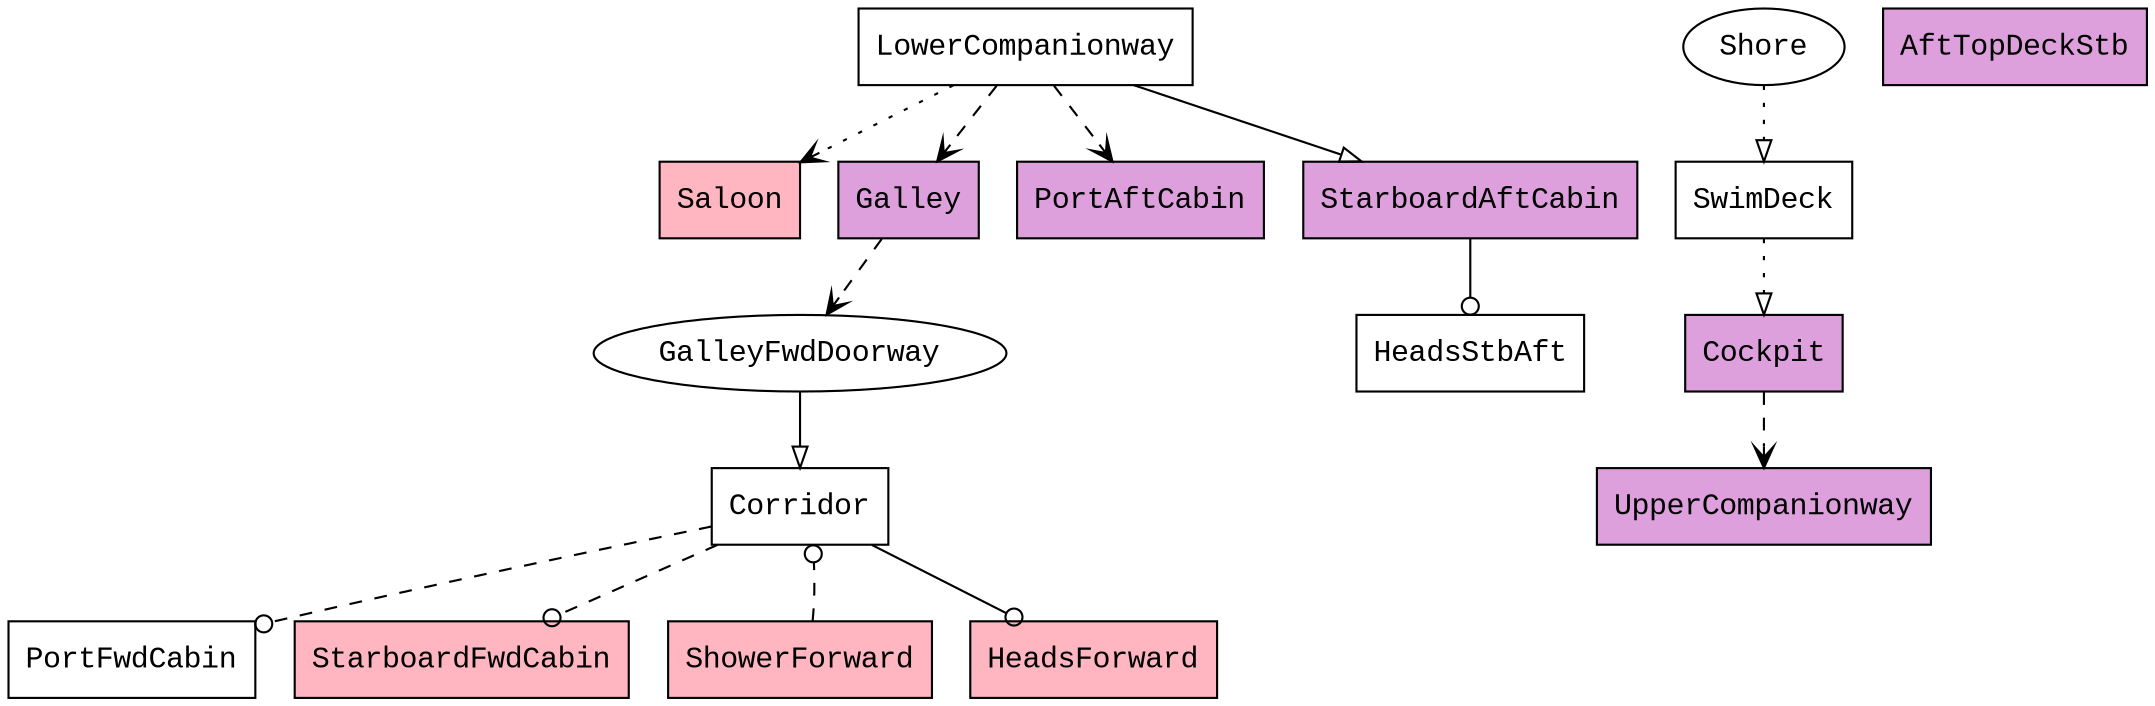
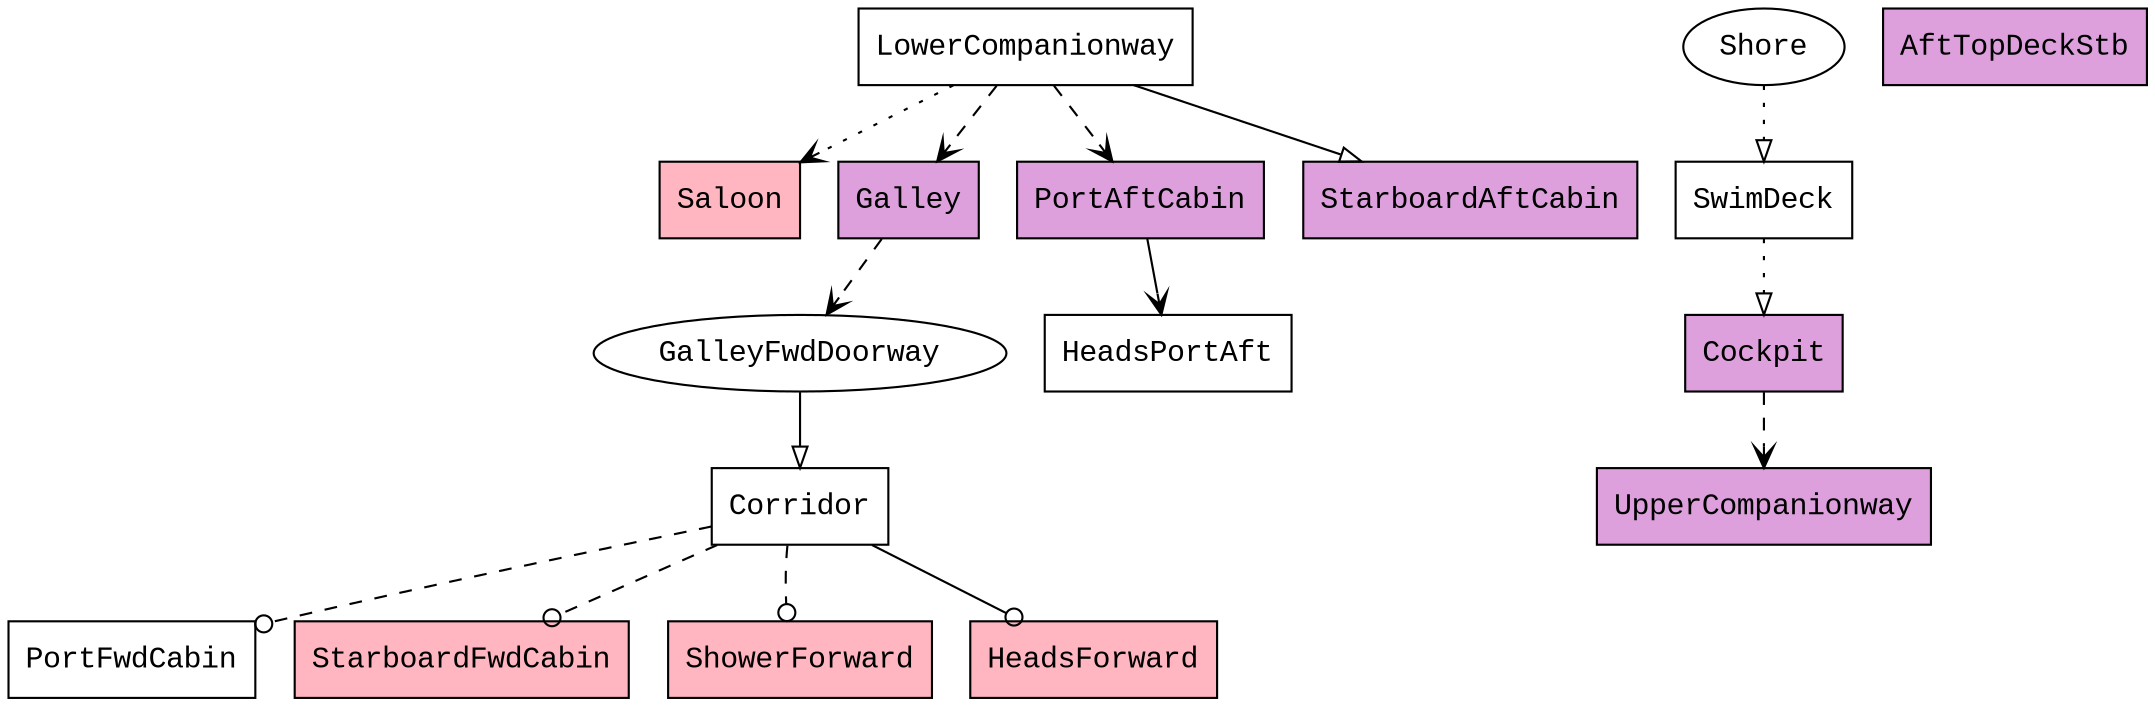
  digraph {
    fontname="Liberation Mono"
    node [fillcolor=white fontname="Liberation Mono" shape=box style=filled]
    edge [arrowhead=vee fontname="Liberation Mono" style=dashed]
    Saloon [fillcolor=lightpink]
    LowerCompanionway
    Galley [fillcolor=plum]
    PortAftCabin [fillcolor=plum]
    StarboardAftCabin [fillcolor=plum]
    GalleyFwdDoorway [shape=ellipse]
-   HeadsStbAft
+   HeadsPortAft
    Shore [shape=ellipse]
    SwimDeck
    Cockpit [fillcolor=plum]
    UpperCompanionway [fillcolor=plum]
    AftTopDeckStb [fillcolor=plum]
    Corridor
    PortFwdCabin
    StarboardFwdCabin [fillcolor=lightpink]
    ShowerForward [fillcolor=lightpink]
    HeadsForward [fillcolor=lightpink]
    LowerCompanionway -> Saloon [style=dotted]
    LowerCompanionway -> Galley
    LowerCompanionway -> PortAftCabin
    LowerCompanionway -> StarboardAftCabin [arrowhead=onormal style=solid]
    Galley -> GalleyFwdDoorway
-   StarboardAftCabin -> HeadsStbAft [arrowhead=odot style=solid]
+   PortAftCabin -> HeadsPortAft [style=solid]
    GalleyFwdDoorway -> Corridor [arrowhead=onormal style=solid]
    Shore -> SwimDeck [arrowhead=onormal style=dotted]
    SwimDeck -> Cockpit [arrowhead=onormal style=dotted]
    Cockpit -> UpperCompanionway
    Corridor -> PortFwdCabin [arrowhead=odot]
    Corridor -> StarboardFwdCabin [arrowhead=odot]
-   ShowerForward -> Corridor [arrowhead=odot]
+   Corridor -> ShowerForward [arrowhead=odot]
    Corridor -> HeadsForward [arrowhead=odot style=solid]
  }
